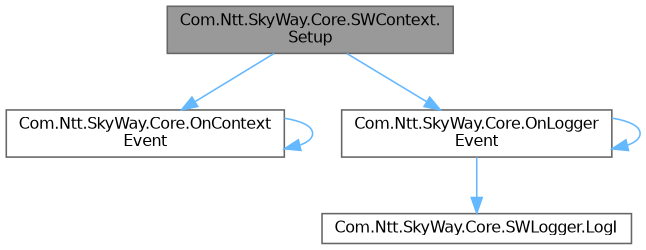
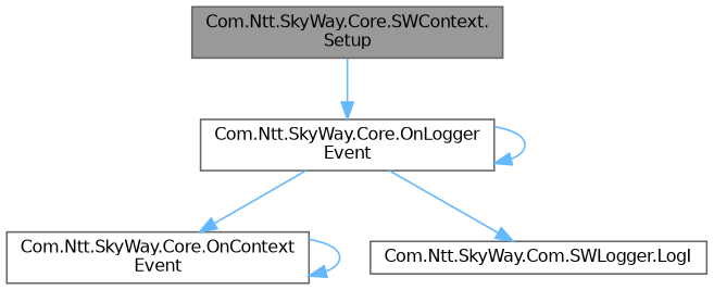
  digraph {
    rankdir=TB
    node [color=grey40 fillcolor=white fontname=Helvetica fontsize=10 shape=box style=filled]
    edge [color=steelblue1 fontname=Helvetica fontsize=10 labelfontname=Helvetica labelfontsize=10 style=solid]
    n1 [color=gray40 fillcolor=grey60 fontcolor=black height=0.2 label="Com.Ntt.SkyWay.Core.SWContext.\lSetup" width=0.4]
    n2 [height=0.2 label="Com.Ntt.SkyWay.Core.OnContext\lEvent" width=0.4]
    n3 [height=0.2 label="Com.Ntt.SkyWay.Core.OnLogger\lEvent" width=0.4]
-   n4 [height=0.2 label="Com.Ntt.SkyWay.Core.SWLogger.LogI" width=0.4]
-   n1 -> n2
+   n4 [height=0.2 label="Com.Ntt.SkyWay.Com.SWLogger.LogI" width=0.4]
+   n3 -> n2
    n1 -> n3
    n2 -> n2
    n3 -> n3
    n3 -> n4
  }
